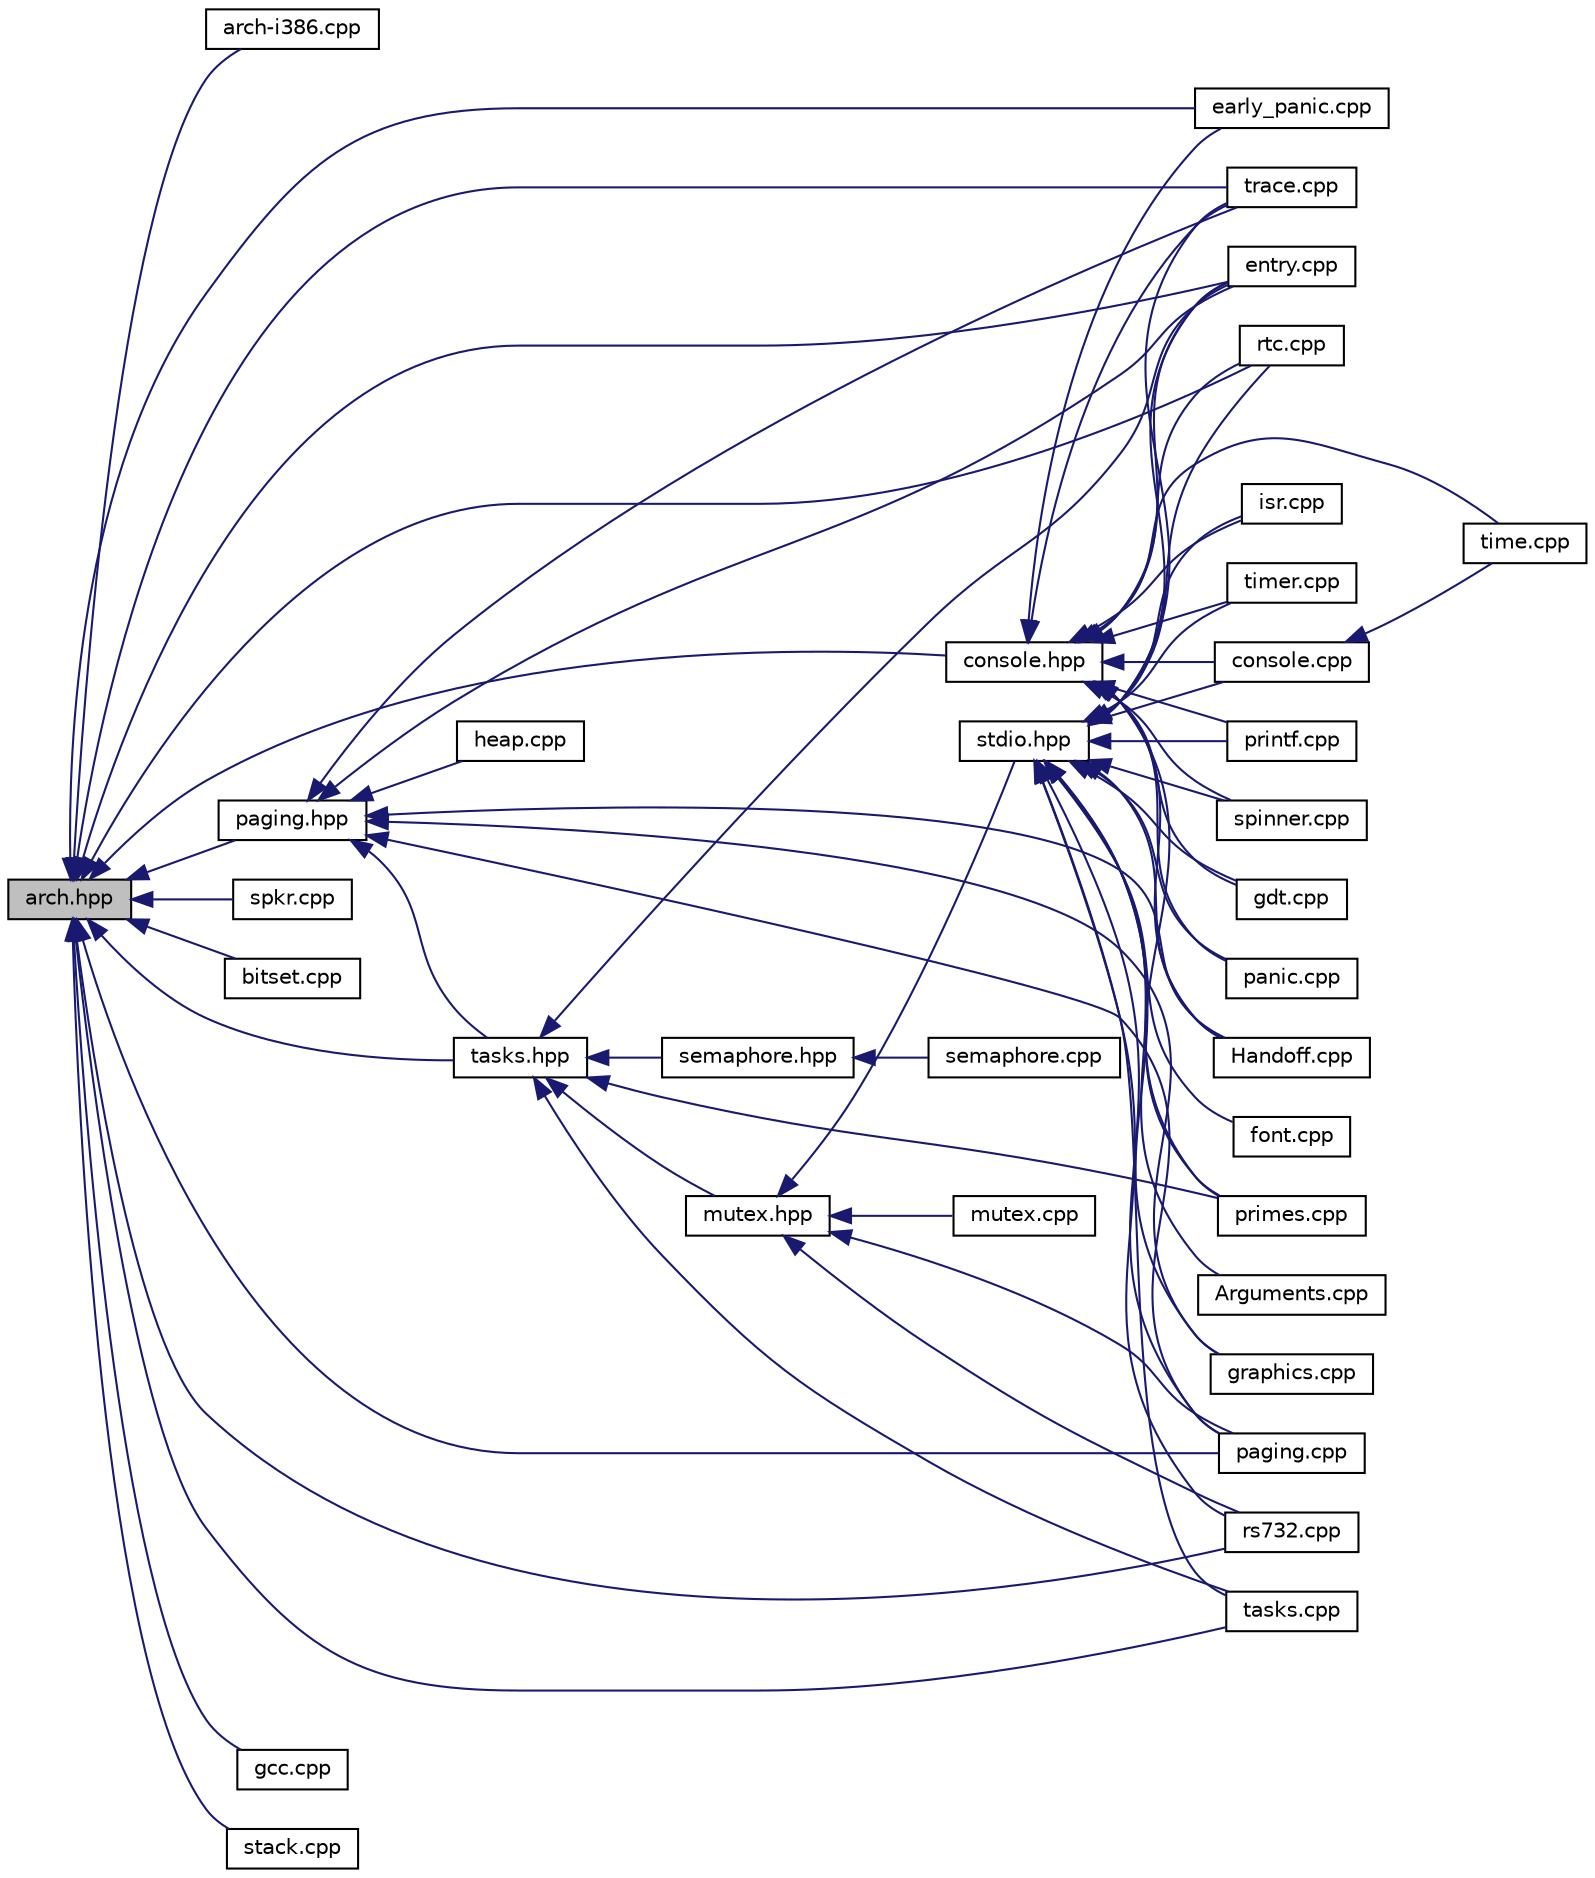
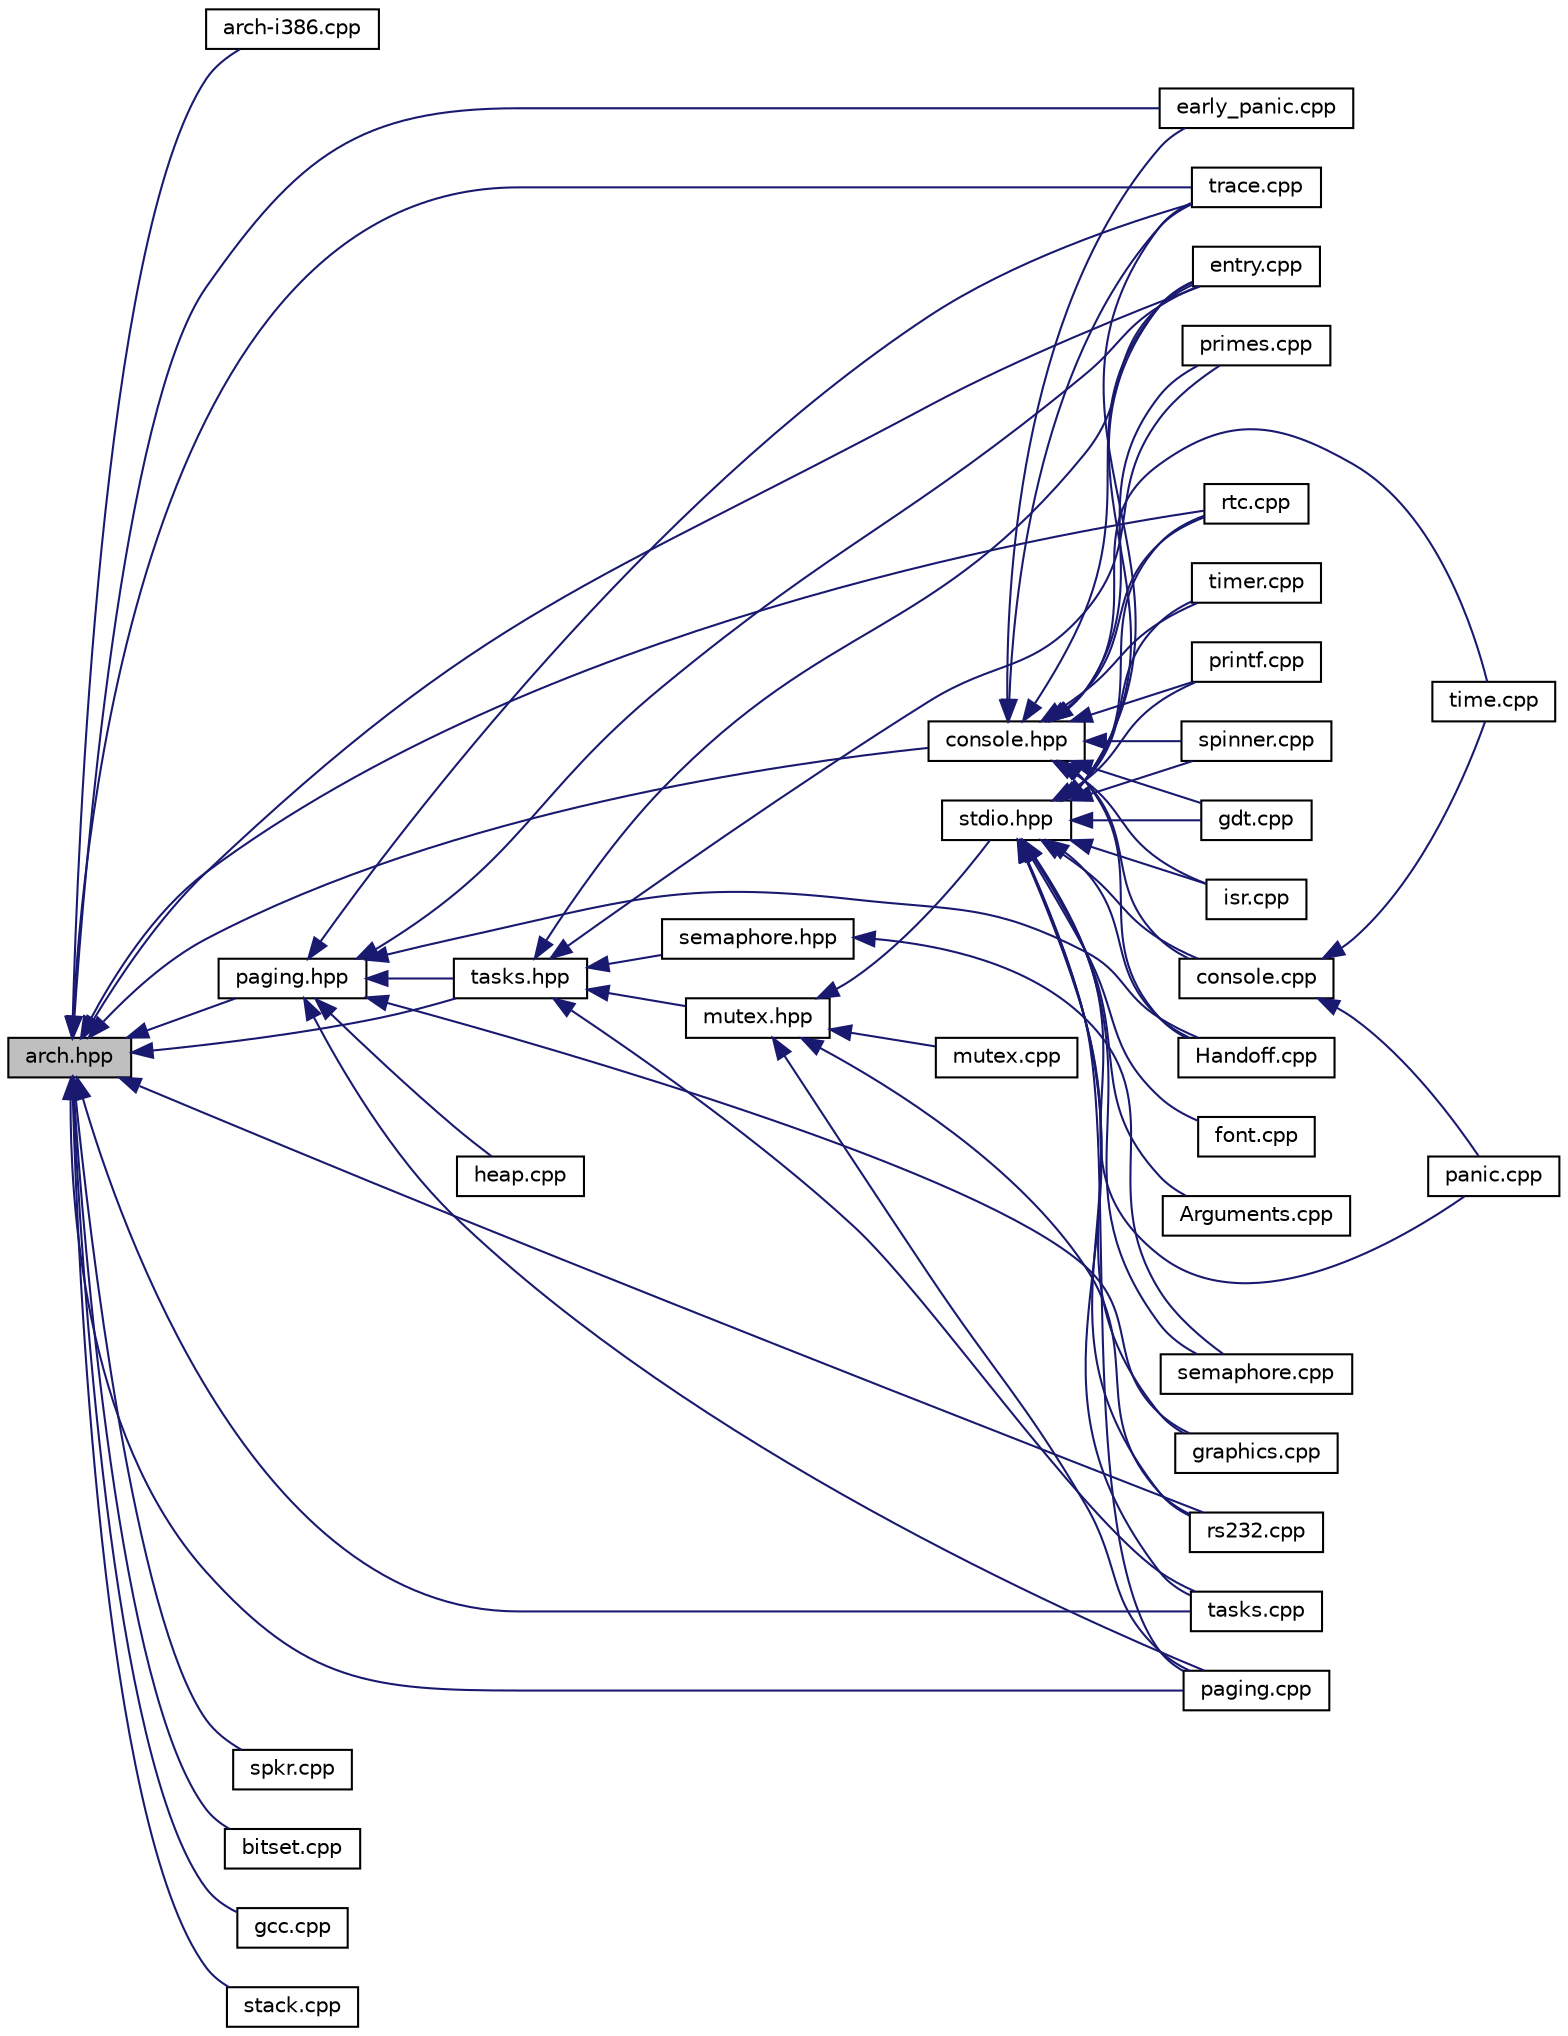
  digraph {
    rankdir=LR
    node [color=black fillcolor=white fontname=Helvetica fontsize=10 shape=record style=filled]
    edge [color=midnightblue dir=back fontname=Helvetica fontsize=10 labelfontname=Helvetica labelfontsize=10 style=solid]
    n1 [fillcolor=grey75 fontcolor=black height=0.2 label="arch.hpp" width=0.4]
    n2 [height=0.2 label="arch-i386.cpp" width=0.4]
    n3 [height=0.2 label="early_panic.cpp" width=0.4]
    n4 [height=0.2 label="console.hpp" width=0.4]
    n5 [height=0.2 label="rtc.cpp" width=0.4]
    n6 [height=0.2 label="entry.cpp" width=0.4]
    n7 [height=0.2 label="trace.cpp" width=0.4]
-   n8 [height=0.2 label="rs732.cpp" width=0.4]
+   n8 [height=0.2 label="rs232.cpp" width=0.4]
    n9 [height=0.2 label="spkr.cpp" width=0.4]
    n10 [height=0.2 label="bitset.cpp" width=0.4]
    n11 [height=0.2 label="paging.cpp" width=0.4]
    n12 [height=0.2 label="paging.hpp" width=0.4]
    n13 [height=0.2 label="tasks.hpp" width=0.4]
    n14 [height=0.2 label="tasks.cpp" width=0.4]
    n15 [height=0.2 label="gcc.cpp" width=0.4]
    n16 [height=0.2 label="stack.cpp" width=0.4]
    n17 [height=0.2 label="primes.cpp" width=0.4]
    n18 [height=0.2 label="spinner.cpp" width=0.4]
    n19 [height=0.2 label="gdt.cpp" width=0.4]
    n20 [height=0.2 label="isr.cpp" width=0.4]
    n21 [height=0.2 label="panic.cpp" width=0.4]
    n22 [height=0.2 label="timer.cpp" width=0.4]
    n23 [height=0.2 label="Handoff.cpp" width=0.4]
    n24 [height=0.2 label="console.cpp" width=0.4]
    n25 [height=0.2 label="printf.cpp" width=0.4]
    n26 [height=0.2 label="time.cpp" width=0.4]
    n27 [height=0.2 label="graphics.cpp" width=0.4]
    n28 [height=0.2 label="heap.cpp" width=0.4]
    n29 [height=0.2 label="mutex.hpp" width=0.4]
    n30 [height=0.2 label="semaphore.hpp" width=0.4]
    n31 [height=0.2 label="mutex.cpp" width=0.4]
    n32 [height=0.2 label="stdio.hpp" width=0.4]
    n33 [height=0.2 label="semaphore.cpp" width=0.4]
    n34 [height=0.2 label="Arguments.cpp" width=0.4]
    n35 [height=0.2 label="font.cpp" width=0.4]
    n1 -> n2
    n1 -> n3
    n1 -> n4
    n1 -> n5
    n1 -> n6
    n1 -> n7
    n1 -> n8
    n1 -> n9
    n1 -> n10
    n1 -> n11
    n1 -> n12
    n1 -> n13
    n1 -> n14
    n1 -> n15
    n1 -> n16
    n4 -> n3
    n4 -> n5
    n4 -> n6
    n4 -> n7
    n4 -> n17
    n4 -> n18
    n4 -> n19
    n4 -> n20
-   n4 -> n21
+   n24 -> n21
    n4 -> n22
    n4 -> n23
    n4 -> n24
    n4 -> n25
    n4 -> n26
    n12 -> n6
    n12 -> n7
    n12 -> n11
    n12 -> n13
    n12 -> n23
    n12 -> n27
    n12 -> n28
    n13 -> n6
    n13 -> n14
    n13 -> n17
    n13 -> n29
    n13 -> n30
    n24 -> n26
    n29 -> n8
    n29 -> n11
    n29 -> n31
    n29 -> n32
    n30 -> n33
    n32 -> n5
    n32 -> n6
    n32 -> n7
    n32 -> n8
    n32 -> n11
    n32 -> n14
-   n32 -> n17
+   n32 -> n33
    n32 -> n18
    n32 -> n19
    n32 -> n20
    n32 -> n21
    n32 -> n22
    n32 -> n23
    n32 -> n24
    n32 -> n25
    n32 -> n27
    n32 -> n34
    n32 -> n35
  }
